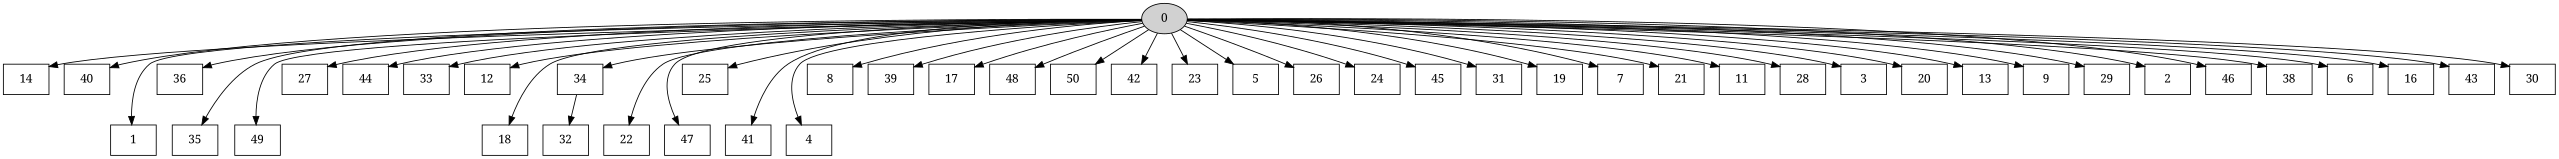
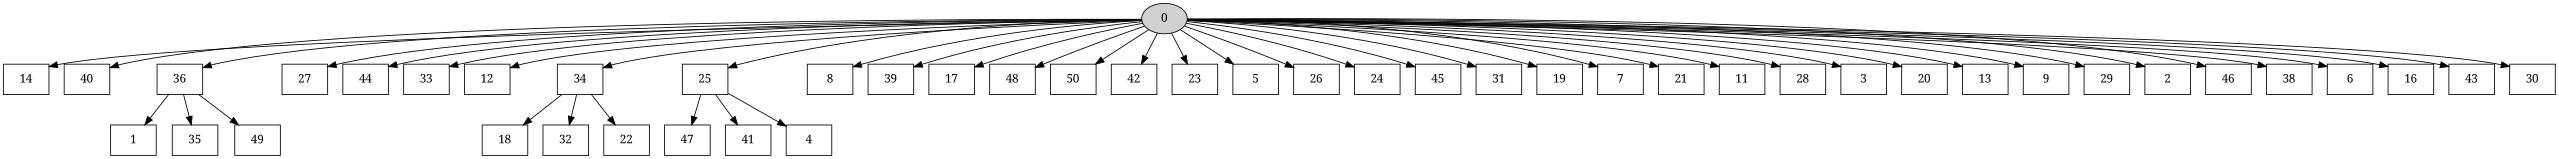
  digraph {
    fontname="Noto Serif"
    node [fillcolor=white fontname="Noto Serif" style=filled shape=box]
    edge [fontname="Noto Serif"]
    0 [fillcolor=grey82 shape=""]
    n2 [label="14\n"]
    n3 [label="40\n"]
    n4 [label="1\n"]
    n5 [label="27\n"]
    n6 [label="35\n"]
    n7 [label="44\n"]
    n8 [label="33\n"]
    n9 [label="12\n"]
    n10 [label="18\n"]
    n11 [label="47\n"]
    n12 [label="8\n"]
    n13 [label="39\n"]
    n14 [label="17\n"]
    n15 [label="48\n"]
    n16 [label="41\n"]
    n17 [label="50\n"]
    n18 [label="42\n"]
    n19 [label="23\n"]
    n20 [label="5\n"]
    n21 [label="26\n"]
    n22 [label="24\n"]
    n23 [label="25\n"]
    n24 [label="36\n"]
    n25 [label="34\n"]
    n26 [label="45\n"]
    n27 [label="31\n"]
    n28 [label="19\n"]
    n29 [label="7\n"]
    n30 [label="4\n"]
    n31 [label="21\n"]
    n32 [label="11\n"]
    n33 [label="28\n"]
    n34 [label="3\n"]
    n35 [label="20\n"]
    n36 [label="13\n"]
    n37 [label="9\n"]
    n38 [label="22\n"]
    n39 [label="29\n"]
    n40 [label="2\n"]
    n41 [label="46\n"]
    n42 [label="38\n"]
    n43 [label="6\n"]
    n44 [label="16\n"]
    n45 [label="43\n"]
    n46 [label="49\n"]
    n47 [label="30\n"]
    n48 [label="32\n"]
    0 -> n2
    0 -> n3
-   0 -> n4
+   n24 -> n4
    0 -> n5
-   0 -> n6
+   n24 -> n6
    0 -> n7
    0 -> n8
    0 -> n9
-   0 -> n10
-   0 -> n11
+   n25 -> n10
+   n23 -> n11
    0 -> n12
    0 -> n13
    0 -> n14
    0 -> n15
-   0 -> n16
+   n23 -> n16
    0 -> n17
    0 -> n18
    0 -> n19
    0 -> n20
    0 -> n21
    0 -> n22
    0 -> n23
    0 -> n24
    0 -> n25
    0 -> n26
    0 -> n27
    0 -> n28
    0 -> n29
-   0 -> n30
+   n23 -> n30
    0 -> n31
    0 -> n32
    0 -> n33
    0 -> n34
    0 -> n35
    0 -> n36
    0 -> n37
-   0 -> n38
+   n25 -> n38
    0 -> n39
    0 -> n40
    0 -> n41
    0 -> n42
    0 -> n43
    0 -> n44
    0 -> n45
-   0 -> n46
+   n24 -> n46
    0 -> n47
    n25 -> n48
  }
